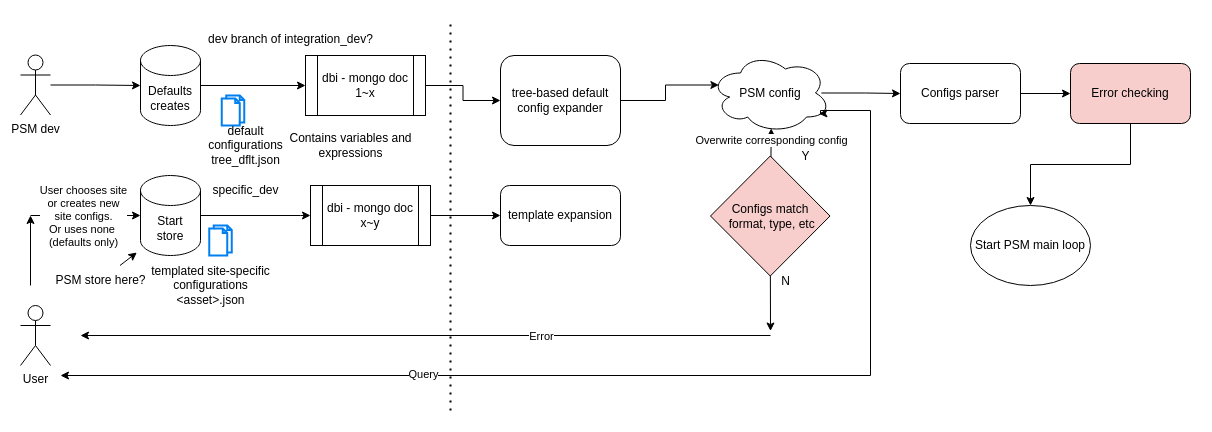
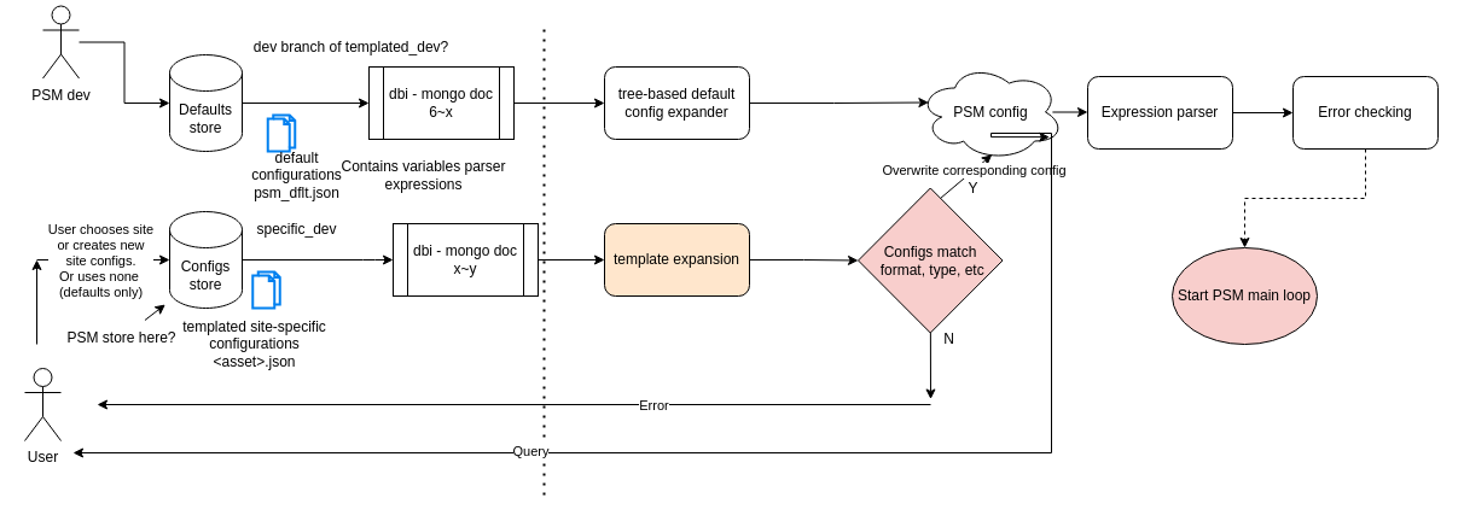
  <mxCell id="0" />
  <mxCell id="1" parent="0" />
- <mxCell id="2" value="Defaults&lt;br&gt;creates" style="shape=cylinder3;whiteSpace=wrap;html=1;boundedLbl=1;backgroundOutline=1;size=15;" parent="1" vertex="1"><mxGeometry x="140" y="45" width="60" height="80" as="geometry" /></mxCell>
- <mxCell id="3" value="Start&lt;br&gt;store" style="shape=cylinder3;whiteSpace=wrap;html=1;boundedLbl=1;backgroundOutline=1;size=15;" parent="1" vertex="1"><mxGeometry x="140" y="175" width="60" height="80" as="geometry" /></mxCell>
+ <mxCell id="2" value="Defaults&lt;br&gt;store" style="shape=cylinder3;whiteSpace=wrap;html=1;boundedLbl=1;backgroundOutline=1;size=15;" parent="1" vertex="1"><mxGeometry x="140" y="45" width="60" height="80" as="geometry" /></mxCell>
+ <mxCell id="3" value="Configs&lt;br&gt;store" style="shape=cylinder3;whiteSpace=wrap;html=1;boundedLbl=1;backgroundOutline=1;size=15;" parent="1" vertex="1"><mxGeometry x="140" y="175" width="60" height="80" as="geometry" /></mxCell>
  <mxCell id="4" value="" style="html=1;verticalLabelPosition=bottom;align=center;labelBackgroundColor=#ffffff;verticalAlign=top;strokeWidth=2;strokeColor=#0080F0;shadow=0;dashed=0;shape=mxgraph.ios7.icons.documents;" parent="1" vertex="1"><mxGeometry x="221.25" y="95" width="22.5" height="30" as="geometry" /></mxCell>
- <mxCell id="5" value="default &lt;br&gt;configurations&lt;br&gt;tree_dflt.json" style="text;html=1;align=center;verticalAlign=middle;resizable=0;points=[];autosize=1;strokeColor=none;fillColor=none;" parent="1" vertex="1"><mxGeometry x="195" y="115" width="100" height="60" as="geometry" /></mxCell>
+ <mxCell id="5" value="default &lt;br&gt;configurations&lt;br&gt;psm_dflt.json" style="text;html=1;align=center;verticalAlign=middle;resizable=0;points=[];autosize=1;strokeColor=none;fillColor=none;" parent="1" vertex="1"><mxGeometry x="195" y="115" width="100" height="60" as="geometry" /></mxCell>
  <mxCell id="6" value="" style="html=1;verticalLabelPosition=bottom;align=center;labelBackgroundColor=#ffffff;verticalAlign=top;strokeWidth=2;strokeColor=#0080F0;shadow=0;dashed=0;shape=mxgraph.ios7.icons.documents;" parent="1" vertex="1"><mxGeometry x="208.75" y="225" width="22.5" height="30" as="geometry" /></mxCell>
  <mxCell id="7" value="templated site-specific&lt;br&gt;configurations&lt;br&gt;&amp;lt;asset&amp;gt;.json" style="text;html=1;align=center;verticalAlign=middle;resizable=0;points=[];autosize=1;strokeColor=none;fillColor=none;" parent="1" vertex="1"><mxGeometry x="140" y="255" width="140" height="60" as="geometry" /></mxCell>
  <mxCell id="8" value="" style="endArrow=none;dashed=1;html=1;dashPattern=1 3;strokeWidth=2;rounded=0;" parent="1" edge="1"><mxGeometry width="50" height="50" relative="1" as="geometry"><mxPoint x="450" y="410" as="sourcePoint" /><mxPoint x="450" y="20" as="targetPoint" /></mxGeometry></mxCell>
  <mxCell id="9" value="" style="edgeStyle=orthogonalEdgeStyle;rounded=0;orthogonalLoop=1;jettySize=auto;html=1;exitX=0.924;exitY=0.5;exitDx=0;exitDy=0;exitPerimeter=0;" parent="1" source="10" target="44" edge="1"><mxGeometry relative="1" as="geometry" /></mxCell>
- <mxCell id="10" value="PSM config" style="ellipse;shape=cloud;whiteSpace=wrap;html=1;" parent="1" vertex="1"><mxGeometry x="710" y="52.5" width="120" height="80" as="geometry" /></mxCell>
+ <mxCell id="10" value="PSM config" style="ellipse;shape=cloud;whiteSpace=wrap;html=1;" parent="1" vertex="1"><mxGeometry x="760" y="52.5" width="120" height="80" as="geometry" /></mxCell>
  <mxCell id="11" value="" style="endArrow=classic;html=1;rounded=0;entryX=0.506;entryY=0.942;entryDx=0;entryDy=0;entryPerimeter=0;" parent="1" target="10" edge="1"><mxGeometry width="50" height="50" relative="1" as="geometry"><mxPoint x="770.34" y="170.5" as="sourcePoint" /><mxPoint x="730" y="190.5" as="targetPoint" /></mxGeometry></mxCell>
  <mxCell id="12" value="Overwrite corresponding config" style="edgeLabel;html=1;align=center;verticalAlign=middle;resizable=0;points=[];" parent="11" vertex="1" connectable="0"><mxGeometry x="0.391" y="-1" relative="1" as="geometry"><mxPoint x="-1" y="-1" as="offset" /></mxGeometry></mxCell>
  <mxCell id="13" value="" style="endArrow=classic;html=1;rounded=0;startArrow=none;" parent="1" source="38" edge="1"><mxGeometry width="50" height="50" relative="1" as="geometry"><mxPoint x="770.34" y="240.5" as="sourcePoint" /><mxPoint x="770" y="330.5" as="targetPoint" /></mxGeometry></mxCell>
  <mxCell id="14" value="" style="endArrow=classic;html=1;rounded=0;" parent="1" edge="1"><mxGeometry width="50" height="50" relative="1" as="geometry"><mxPoint x="770" y="335" as="sourcePoint" /><mxPoint x="80" y="335" as="targetPoint" /></mxGeometry></mxCell>
  <mxCell id="15" value="Error" style="edgeLabel;html=1;align=center;verticalAlign=middle;resizable=0;points=[];" parent="14" vertex="1" connectable="0"><mxGeometry x="-0.446" y="-1" relative="1" as="geometry"><mxPoint x="-39" y="1" as="offset" /></mxGeometry></mxCell>
  <mxCell id="16" style="edgeStyle=orthogonalEdgeStyle;rounded=0;orthogonalLoop=1;jettySize=auto;html=1;startArrow=classic;startFill=1;entryX=0.903;entryY=0.758;entryDx=0;entryDy=0;entryPerimeter=0;" parent="1" target="10" edge="1"><mxGeometry relative="1" as="geometry"><mxPoint x="60" y="375" as="sourcePoint" /><Array as="points"><mxPoint x="870" y="375" /><mxPoint x="870" y="110" /><mxPoint x="820" y="110" /></Array><mxPoint x="820" y="95" as="targetPoint" /></mxGeometry></mxCell>
  <mxCell id="17" value="Query" style="edgeLabel;html=1;align=center;verticalAlign=middle;resizable=0;points=[];" parent="16" vertex="1" connectable="0"><mxGeometry x="-0.289" y="2" relative="1" as="geometry"><mxPoint x="-40" as="offset" /></mxGeometry></mxCell>
  <mxCell id="18" value="User" style="shape=umlActor;verticalLabelPosition=bottom;verticalAlign=top;html=1;outlineConnect=0;" parent="1" vertex="1"><mxGeometry x="20" y="305" width="30" height="60" as="geometry" /></mxCell>
  <mxCell id="19" value="" style="endArrow=classic;html=1;rounded=0;" parent="1" edge="1"><mxGeometry width="50" height="50" relative="1" as="geometry"><mxPoint x="30" y="285" as="sourcePoint" /><mxPoint x="30" y="215" as="targetPoint" /></mxGeometry></mxCell>
  <mxCell id="20" value="" style="endArrow=classic;html=1;rounded=0;entryX=0;entryY=0.5;entryDx=0;entryDy=0;entryPerimeter=0;" parent="1" target="3" edge="1"><mxGeometry width="50" height="50" relative="1" as="geometry"><mxPoint x="30" y="215" as="sourcePoint" /><mxPoint x="120" y="215" as="targetPoint" /></mxGeometry></mxCell>
  <mxCell id="21" value="User chooses site&lt;br&gt;or creates new&lt;br&gt;site configs.&lt;br&gt;Or uses none&amp;nbsp;&lt;br&gt;(defaults only)" style="edgeLabel;html=1;align=center;verticalAlign=middle;resizable=0;points=[];" parent="20" vertex="1" connectable="0"><mxGeometry x="-0.448" y="-2" relative="1" as="geometry"><mxPoint x="22" y="-2" as="offset" /></mxGeometry></mxCell>
  <mxCell id="22" value="Y" style="text;html=1;align=center;verticalAlign=middle;resizable=0;points=[];autosize=1;strokeColor=none;fillColor=none;" parent="1" vertex="1"><mxGeometry x="790.34" y="140.5" width="30" height="30" as="geometry" /></mxCell>
  <mxCell id="23" value="N" style="text;html=1;align=center;verticalAlign=middle;resizable=0;points=[];autosize=1;strokeColor=none;fillColor=none;" parent="1" vertex="1"><mxGeometry x="770.34" y="265.5" width="30" height="30" as="geometry" /></mxCell>
- <mxCell id="24" style="edgeStyle=orthogonalEdgeStyle;rounded=0;orthogonalLoop=1;jettySize=auto;html=1;entryX=0.5;entryY=0;entryDx=0;entryDy=0;" parent="1" source="25" target="45" edge="1"><mxGeometry relative="1" as="geometry" /></mxCell>
- <mxCell id="25" value="Error checking" style="rounded=1;whiteSpace=wrap;html=1;fillColor=#f8cecc;" parent="1" vertex="1"><mxGeometry x="1070" y="63" width="120" height="60" as="geometry" /></mxCell>
+ <mxCell id="24" style="edgeStyle=orthogonalEdgeStyle;rounded=0;orthogonalLoop=1;jettySize=auto;html=1;entryX=0.5;entryY=0;entryDx=0;entryDy=0;dashed=1;" parent="1" source="25" target="45" edge="1"><mxGeometry relative="1" as="geometry" /></mxCell>
+ <mxCell id="25" value="Error checking" style="rounded=1;whiteSpace=wrap;html=1;" parent="1" vertex="1"><mxGeometry x="1070" y="63" width="120" height="60" as="geometry" /></mxCell>
  <mxCell id="26" value="PSM store here?" style="text;html=1;align=center;verticalAlign=middle;resizable=0;points=[];autosize=1;strokeColor=none;fillColor=none;" parent="1" vertex="1"><mxGeometry x="40" y="265" width="120" height="30" as="geometry" /></mxCell>
  <mxCell id="27" value="" style="endArrow=classic;html=1;rounded=0;entryX=-0.026;entryY=-0.05;entryDx=0;entryDy=0;entryPerimeter=0;" parent="1" source="26" target="7" edge="1"><mxGeometry width="50" height="50" relative="1" as="geometry"><mxPoint x="340" y="255" as="sourcePoint" /><mxPoint x="390" y="205" as="targetPoint" /></mxGeometry></mxCell>
  <mxCell id="28" value="specific_dev" style="text;html=1;align=center;verticalAlign=middle;resizable=0;points=[];autosize=1;strokeColor=none;fillColor=none;" parent="1" vertex="1"><mxGeometry x="190" y="175" width="110" height="30" as="geometry" /></mxCell>
- <mxCell id="29" value="dev branch of integration_dev?" style="text;html=1;align=center;verticalAlign=middle;resizable=0;points=[];autosize=1;strokeColor=none;fillColor=none;" parent="1" vertex="1"><mxGeometry x="195" y="24" width="190" height="30" as="geometry" /></mxCell>
+ <mxCell id="29" value="dev branch of templated_dev?" style="text;html=1;align=center;verticalAlign=middle;resizable=0;points=[];autosize=1;strokeColor=none;fillColor=none;" parent="1" vertex="1"><mxGeometry x="195" y="24" width="190" height="30" as="geometry" /></mxCell>
  <mxCell id="30" value="" style="edgeStyle=orthogonalEdgeStyle;rounded=0;orthogonalLoop=1;jettySize=auto;html=1;" parent="1" source="31" target="40" edge="1"><mxGeometry relative="1" as="geometry" /></mxCell>
- <mxCell id="31" value="dbi - mongo doc 1~x" style="shape=process;whiteSpace=wrap;html=1;backgroundOutline=1;" parent="1" vertex="1"><mxGeometry x="305" y="55" width="120" height="60" as="geometry" /></mxCell>
+ <mxCell id="31" value="dbi - mongo doc 6~x" style="shape=process;whiteSpace=wrap;html=1;backgroundOutline=1;" parent="1" vertex="1"><mxGeometry x="305" y="55" width="120" height="60" as="geometry" /></mxCell>
  <mxCell id="32" value="" style="endArrow=classic;html=1;rounded=0;exitX=1;exitY=0.5;exitDx=0;exitDy=0;exitPerimeter=0;entryX=0;entryY=0.5;entryDx=0;entryDy=0;" parent="1" source="2" target="31" edge="1"><mxGeometry width="50" height="50" relative="1" as="geometry"><mxPoint x="340" y="295" as="sourcePoint" /><mxPoint x="390" y="245" as="targetPoint" /></mxGeometry></mxCell>
  <mxCell id="33" value="" style="endArrow=classic;html=1;rounded=0;exitX=1;exitY=0.5;exitDx=0;exitDy=0;exitPerimeter=0;entryX=0;entryY=0.5;entryDx=0;entryDy=0;" parent="1" source="3" target="36" edge="1"><mxGeometry width="50" height="50" relative="1" as="geometry"><mxPoint x="340" y="295" as="sourcePoint" /><mxPoint x="320" y="215" as="targetPoint" /><Array as="points"><mxPoint x="300" y="215" /><mxPoint x="310" y="215" /></Array></mxGeometry></mxCell>
  <mxCell id="34" style="edgeStyle=orthogonalEdgeStyle;rounded=0;orthogonalLoop=1;jettySize=auto;html=1;startArrow=none;" parent="1" source="42" edge="1"><mxGeometry relative="1" as="geometry"><mxPoint x="550" y="215" as="targetPoint" /><Array as="points"><mxPoint x="550" y="215" /><mxPoint x="550" y="215" /></Array></mxGeometry></mxCell>
  <mxCell id="35" value="" style="edgeStyle=orthogonalEdgeStyle;rounded=0;orthogonalLoop=1;jettySize=auto;html=1;" parent="1" source="36" target="42" edge="1"><mxGeometry relative="1" as="geometry" /></mxCell>
- <mxCell id="36" value="dbi - mongo doc x~y" style="shape=process;whiteSpace=wrap;html=1;backgroundOutline=1;" parent="1" vertex="1"><mxGeometry x="310" y="185" width="120" height="60" as="geometry" /></mxCell>
+ <mxCell id="36" value="dbi - mongo doc x~y" style="shape=process;whiteSpace=wrap;html=1;backgroundOutline=1;" parent="1" vertex="1"><mxGeometry x="325" y="185" width="120" height="60" as="geometry" /></mxCell>
  <mxCell id="37" value="" style="endArrow=none;html=1;rounded=0;" parent="1" target="38" edge="1"><mxGeometry width="50" height="50" relative="1" as="geometry"><mxPoint x="770.34" y="240.5" as="sourcePoint" /><mxPoint x="770" y="330.5" as="targetPoint" /></mxGeometry></mxCell>
  <mxCell id="38" value="Configs match&lt;br&gt;&amp;nbsp;format, type, etc" style="rhombus;whiteSpace=wrap;html=1;fillColor=#f8cecc;" parent="1" vertex="1"><mxGeometry x="710" y="155.5" width="119.55" height="120" as="geometry" /></mxCell>
  <mxCell id="39" style="edgeStyle=orthogonalEdgeStyle;rounded=0;orthogonalLoop=1;jettySize=auto;html=1;exitX=1;exitY=0.5;exitDx=0;exitDy=0;entryX=0.07;entryY=0.4;entryDx=0;entryDy=0;entryPerimeter=0;" parent="1" source="40" target="10" edge="1"><mxGeometry relative="1" as="geometry"><mxPoint x="659.52" y="85.21" as="targetPoint" /></mxGeometry></mxCell>
- <mxCell id="40" value="tree-based default config expander" style="rounded=1;whiteSpace=wrap;html=1;" parent="1" vertex="1"><mxGeometry x="500" y="55" width="120" height="90" as="geometry" /></mxCell>
- <mxCell id="42" value="template expansion" style="rounded=1;whiteSpace=wrap;html=1;" parent="1" vertex="1"><mxGeometry x="500" y="185" width="120" height="60" as="geometry" /></mxCell>
+ <mxCell id="40" value="tree-based default config expander" style="rounded=1;whiteSpace=wrap;html=1;" parent="1" vertex="1"><mxGeometry x="500" y="55" width="120" height="60" as="geometry" /></mxCell>
+ <mxCell id="41" style="edgeStyle=orthogonalEdgeStyle;rounded=0;orthogonalLoop=1;jettySize=auto;html=1;exitX=1;exitY=0.5;exitDx=0;exitDy=0;entryX=0;entryY=0.5;entryDx=0;entryDy=0;" parent="1" source="42" target="38" edge="1"><mxGeometry relative="1" as="geometry"><mxPoint x="657.84" y="214.22" as="targetPoint" /></mxGeometry></mxCell>
+ <mxCell id="42" value="template expansion" style="rounded=1;whiteSpace=wrap;html=1;fillColor=#ffe6cc;" parent="1" vertex="1"><mxGeometry x="500" y="185" width="120" height="60" as="geometry" /></mxCell>
  <mxCell id="43" style="edgeStyle=orthogonalEdgeStyle;rounded=0;orthogonalLoop=1;jettySize=auto;html=1;exitX=1;exitY=0.5;exitDx=0;exitDy=0;entryX=0;entryY=0.5;entryDx=0;entryDy=0;" parent="1" source="44" target="25" edge="1"><mxGeometry relative="1" as="geometry" /></mxCell>
- <mxCell id="44" value="Configs parser" style="rounded=1;whiteSpace=wrap;html=1;" parent="1" vertex="1"><mxGeometry x="900" y="63" width="120" height="60" as="geometry" /></mxCell>
- <mxCell id="45" value="Start PSM main loop" style="ellipse;whiteSpace=wrap;html=1;" parent="1" vertex="1"><mxGeometry x="970" y="205" width="120" height="80" as="geometry" /></mxCell>
- <mxCell id="46" value="Contains variables and&lt;br&gt;expressions" style="text;html=1;align=center;verticalAlign=middle;resizable=0;points=[];autosize=1;strokeColor=none;fillColor=none;" parent="1" vertex="1"><mxGeometry x="275" y="125" width="150" height="40" as="geometry" /></mxCell>
+ <mxCell id="44" value="Expression parser" style="rounded=1;whiteSpace=wrap;html=1;" parent="1" vertex="1"><mxGeometry x="900" y="63" width="120" height="60" as="geometry" /></mxCell>
+ <mxCell id="45" value="Start PSM main loop" style="ellipse;whiteSpace=wrap;html=1;fillColor=#f8cecc;" parent="1" vertex="1"><mxGeometry x="970" y="205" width="120" height="80" as="geometry" /></mxCell>
+ <mxCell id="46" value="Contains variables parser&lt;br&gt;expressions" style="text;html=1;align=center;verticalAlign=middle;resizable=0;points=[];autosize=1;strokeColor=none;fillColor=none;" parent="1" vertex="1"><mxGeometry x="275" y="125" width="150" height="40" as="geometry" /></mxCell>
  <mxCell id="47" value="" style="edgeStyle=orthogonalEdgeStyle;rounded=0;orthogonalLoop=1;jettySize=auto;html=1;" parent="1" source="48" target="2" edge="1"><mxGeometry relative="1" as="geometry" /></mxCell>
- <mxCell id="48" value="PSM dev" style="shape=umlActor;verticalLabelPosition=bottom;verticalAlign=top;html=1;outlineConnect=0;" parent="1" vertex="1"><mxGeometry x="20" y="54.5" width="30" height="60" as="geometry" /></mxCell>
+ <mxCell id="48" value="PSM dev" style="shape=umlActor;verticalLabelPosition=bottom;verticalAlign=top;html=1;outlineConnect=0;" parent="1" vertex="1"><mxGeometry x="35" y="4.5" width="30" height="60" as="geometry" /></mxCell>
